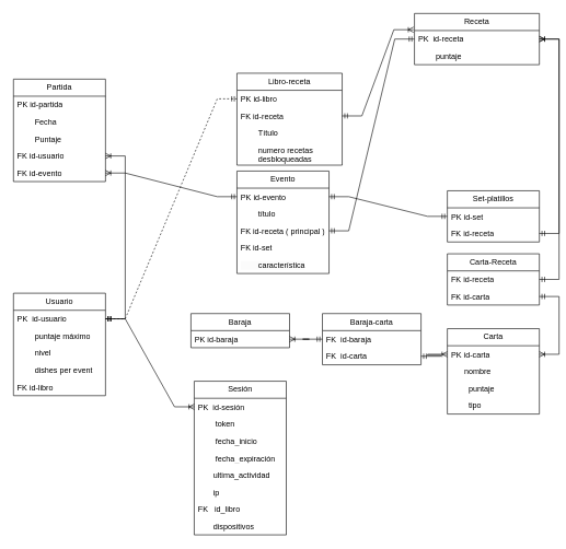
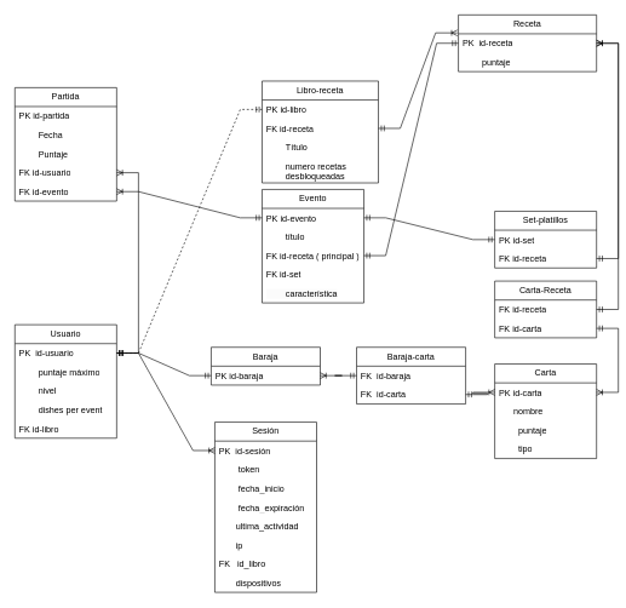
  <mxCell id="0" />
  <mxCell id="1" parent="0" />
  <mxCell id="2" value="Usuario" style="swimlane;fontStyle=0;childLayout=stackLayout;horizontal=1;startSize=26;fillColor=none;horizontalStack=0;resizeParent=1;resizeParentMax=0;resizeLast=0;collapsible=1;marginBottom=0;whiteSpace=wrap;html=1;" parent="1" vertex="1"><mxGeometry x="20" y="446" width="140" height="156" as="geometry" /></mxCell>
  <mxCell id="3" value="PK&amp;nbsp; id-usuario" style="text;strokeColor=none;fillColor=none;align=left;verticalAlign=top;spacingLeft=4;spacingRight=4;overflow=hidden;rotatable=0;points=[[0,0.5],[1,0.5]];portConstraint=eastwest;whiteSpace=wrap;html=1;" parent="2" vertex="1"><mxGeometry y="26" width="140" height="26" as="geometry" /></mxCell>
  <mxCell id="4" value="&lt;span style=&quot;white-space: pre;&quot;&gt;&#09;&lt;/span&gt;puntaje máximo" style="text;strokeColor=none;fillColor=none;align=left;verticalAlign=top;spacingLeft=4;spacingRight=4;overflow=hidden;rotatable=0;points=[[0,0.5],[1,0.5]];portConstraint=eastwest;whiteSpace=wrap;html=1;" parent="2" vertex="1"><mxGeometry y="52" width="140" height="26" as="geometry" /></mxCell>
  <mxCell id="5" value="&lt;span style=&quot;white-space: pre;&quot;&gt;&#09;&lt;/span&gt;nivel" style="text;strokeColor=none;fillColor=none;align=left;verticalAlign=top;spacingLeft=4;spacingRight=4;overflow=hidden;rotatable=0;points=[[0,0.5],[1,0.5]];portConstraint=eastwest;whiteSpace=wrap;html=1;" parent="2" vertex="1"><mxGeometry y="78" width="140" height="26" as="geometry" /></mxCell>
  <mxCell id="6" value="&lt;span style=&quot;white-space: pre;&quot;&gt;&#09;&lt;/span&gt;dishes per event" style="text;strokeColor=none;fillColor=none;align=left;verticalAlign=top;spacingLeft=4;spacingRight=4;overflow=hidden;rotatable=0;points=[[0,0.5],[1,0.5]];portConstraint=eastwest;whiteSpace=wrap;html=1;" parent="2" vertex="1"><mxGeometry y="104" width="140" height="26" as="geometry" /></mxCell>
  <mxCell id="7" value="FK id-libro" style="text;strokeColor=none;fillColor=none;align=left;verticalAlign=top;spacingLeft=4;spacingRight=4;overflow=hidden;rotatable=0;points=[[0,0.5],[1,0.5]];portConstraint=eastwest;whiteSpace=wrap;html=1;" parent="2" vertex="1"><mxGeometry y="130" width="140" height="26" as="geometry" /></mxCell>
  <mxCell id="8" value="Receta" style="swimlane;fontStyle=0;childLayout=stackLayout;horizontal=1;startSize=26;fillColor=none;horizontalStack=0;resizeParent=1;resizeParentMax=0;resizeLast=0;collapsible=1;marginBottom=0;whiteSpace=wrap;html=1;" parent="1" vertex="1"><mxGeometry x="630" y="20" width="190" height="78" as="geometry" /></mxCell>
  <mxCell id="9" value="PK&amp;nbsp; id-receta" style="text;strokeColor=none;fillColor=none;align=left;verticalAlign=top;spacingLeft=4;spacingRight=4;overflow=hidden;rotatable=0;points=[[0,0.5],[1,0.5]];portConstraint=eastwest;whiteSpace=wrap;html=1;" parent="8" vertex="1"><mxGeometry y="26" width="190" height="26" as="geometry" /></mxCell>
  <mxCell id="10" value="&lt;span style=&quot;white-space: pre;&quot;&gt;&#09;&lt;/span&gt;puntaje" style="text;strokeColor=none;fillColor=none;align=left;verticalAlign=top;spacingLeft=4;spacingRight=4;overflow=hidden;rotatable=0;points=[[0,0.5],[1,0.5]];portConstraint=eastwest;whiteSpace=wrap;html=1;" parent="8" vertex="1"><mxGeometry y="52" width="190" height="26" as="geometry" /></mxCell>
  <mxCell id="11" value="Libro-receta" style="swimlane;fontStyle=0;childLayout=stackLayout;horizontal=1;startSize=26;fillColor=none;horizontalStack=0;resizeParent=1;resizeParentMax=0;resizeLast=0;collapsible=1;marginBottom=0;whiteSpace=wrap;html=1;" parent="1" vertex="1"><mxGeometry x="360" y="111" width="160" height="140" as="geometry" /></mxCell>
  <mxCell id="12" value="PK id-libro" style="text;strokeColor=none;fillColor=none;align=left;verticalAlign=top;spacingLeft=4;spacingRight=4;overflow=hidden;rotatable=0;points=[[0,0.5],[1,0.5]];portConstraint=eastwest;whiteSpace=wrap;html=1;" parent="11" vertex="1"><mxGeometry y="26" width="160" height="26" as="geometry" /></mxCell>
  <mxCell id="13" value="FK id-receta" style="text;strokeColor=none;fillColor=none;align=left;verticalAlign=top;spacingLeft=4;spacingRight=4;overflow=hidden;rotatable=0;points=[[0,0.5],[1,0.5]];portConstraint=eastwest;whiteSpace=wrap;html=1;" parent="11" vertex="1"><mxGeometry y="52" width="160" height="26" as="geometry" /></mxCell>
  <mxCell id="14" value="&lt;span style=&quot;white-space: pre;&quot;&gt;&#09;&lt;/span&gt;Título" style="text;strokeColor=none;fillColor=none;align=left;verticalAlign=top;spacingLeft=4;spacingRight=4;overflow=hidden;rotatable=0;points=[[0,0.5],[1,0.5]];portConstraint=eastwest;whiteSpace=wrap;html=1;" parent="11" vertex="1"><mxGeometry y="78" width="160" height="26" as="geometry" /></mxCell>
  <mxCell id="15" value="&lt;span style=&quot;white-space: pre;&quot;&gt;&#09;&lt;/span&gt;numero recetas &lt;span style=&quot;white-space: pre;&quot;&gt;&#09;&lt;/span&gt;desbloqueadas" style="text;strokeColor=none;fillColor=none;align=left;verticalAlign=top;spacingLeft=4;spacingRight=4;overflow=hidden;rotatable=0;points=[[0,0.5],[1,0.5]];portConstraint=eastwest;whiteSpace=wrap;html=1;" parent="11" vertex="1"><mxGeometry y="104" width="160" height="36" as="geometry" /></mxCell>
  <mxCell id="16" value="" style="edgeStyle=entityRelationEdgeStyle;fontSize=12;html=1;endArrow=ERmandOne;startArrow=ERmandOne;rounded=0;exitX=1;exitY=0.5;exitDx=0;exitDy=0;entryX=0;entryY=0.5;entryDx=0;entryDy=0;dashed=1;" parent="1" source="3" target="12" edge="1"><mxGeometry width="100" height="100" relative="1" as="geometry"><mxPoint x="400" y="260" as="sourcePoint" /><mxPoint x="500" y="160" as="targetPoint" /></mxGeometry></mxCell>
  <mxCell id="17" value="" style="edgeStyle=entityRelationEdgeStyle;fontSize=12;html=1;endArrow=ERoneToMany;startArrow=ERmandOne;rounded=0;exitX=1;exitY=0.5;exitDx=0;exitDy=0;entryX=-0.007;entryY=-0.049;entryDx=0;entryDy=0;entryPerimeter=0;" parent="1" source="13" target="9" edge="1"><mxGeometry width="100" height="100" relative="1" as="geometry"><mxPoint x="460" y="260" as="sourcePoint" /><mxPoint x="560" y="160" as="targetPoint" /></mxGeometry></mxCell>
  <mxCell id="18" value="Baraja" style="swimlane;fontStyle=0;childLayout=stackLayout;horizontal=1;startSize=26;fillColor=none;horizontalStack=0;resizeParent=1;resizeParentMax=0;resizeLast=0;collapsible=1;marginBottom=0;whiteSpace=wrap;html=1;" parent="1" vertex="1"><mxGeometry x="290" y="477" width="150" height="52" as="geometry" /></mxCell>
  <mxCell id="19" value="PK id-baraja" style="text;strokeColor=none;fillColor=none;align=left;verticalAlign=top;spacingLeft=4;spacingRight=4;overflow=hidden;rotatable=0;points=[[0,0.5],[1,0.5]];portConstraint=eastwest;whiteSpace=wrap;html=1;" parent="18" vertex="1"><mxGeometry y="26" width="150" height="26" as="geometry" /></mxCell>
  <mxCell id="20" value="Carta" style="swimlane;fontStyle=0;childLayout=stackLayout;horizontal=1;startSize=26;fillColor=none;horizontalStack=0;resizeParent=1;resizeParentMax=0;resizeLast=0;collapsible=1;marginBottom=0;whiteSpace=wrap;html=1;" parent="1" vertex="1"><mxGeometry x="680" y="500" width="140" height="130" as="geometry" /></mxCell>
  <mxCell id="21" value="PK id-carta" style="text;strokeColor=none;fillColor=none;align=left;verticalAlign=top;spacingLeft=4;spacingRight=4;overflow=hidden;rotatable=0;points=[[0,0.5],[1,0.5]];portConstraint=eastwest;whiteSpace=wrap;html=1;" parent="20" vertex="1"><mxGeometry y="26" width="140" height="26" as="geometry" /></mxCell>
  <mxCell id="22" value="&amp;nbsp; &amp;nbsp; &amp;nbsp; nombre" style="text;strokeColor=none;fillColor=none;align=left;verticalAlign=top;spacingLeft=4;spacingRight=4;overflow=hidden;rotatable=0;points=[[0,0.5],[1,0.5]];portConstraint=eastwest;whiteSpace=wrap;html=1;" parent="20" vertex="1"><mxGeometry y="52" width="140" height="26" as="geometry" /></mxCell>
  <mxCell id="23" value="&lt;span style=&quot;white-space: pre;&quot;&gt;&#09;&lt;/span&gt;puntaje" style="text;strokeColor=none;fillColor=none;align=left;verticalAlign=top;spacingLeft=4;spacingRight=4;overflow=hidden;rotatable=0;points=[[0,0.5],[1,0.5]];portConstraint=eastwest;whiteSpace=wrap;html=1;" parent="20" vertex="1"><mxGeometry y="78" width="140" height="26" as="geometry" /></mxCell>
  <mxCell id="24" value="&lt;span style=&quot;white-space: pre;&quot;&gt;&#09;&lt;/span&gt;tipo" style="text;strokeColor=none;fillColor=none;align=left;verticalAlign=top;spacingLeft=4;spacingRight=4;overflow=hidden;rotatable=0;points=[[0,0.5],[1,0.5]];portConstraint=eastwest;whiteSpace=wrap;html=1;" parent="20" vertex="1"><mxGeometry y="104" width="140" height="26" as="geometry" /></mxCell>
  <mxCell id="25" value="Carta-Receta" style="swimlane;fontStyle=0;childLayout=stackLayout;horizontal=1;startSize=26;fillColor=none;horizontalStack=0;resizeParent=1;resizeParentMax=0;resizeLast=0;collapsible=1;marginBottom=0;whiteSpace=wrap;html=1;" parent="1" vertex="1"><mxGeometry x="680" y="386" width="140" height="78" as="geometry" /></mxCell>
  <mxCell id="26" value="FK id-receta" style="text;strokeColor=none;fillColor=none;align=left;verticalAlign=top;spacingLeft=4;spacingRight=4;overflow=hidden;rotatable=0;points=[[0,0.5],[1,0.5]];portConstraint=eastwest;whiteSpace=wrap;html=1;" parent="25" vertex="1"><mxGeometry y="26" width="140" height="26" as="geometry" /></mxCell>
  <mxCell id="27" value="FK id-carta" style="text;strokeColor=none;fillColor=none;align=left;verticalAlign=top;spacingLeft=4;spacingRight=4;overflow=hidden;rotatable=0;points=[[0,0.5],[1,0.5]];portConstraint=eastwest;whiteSpace=wrap;html=1;" parent="25" vertex="1"><mxGeometry y="52" width="140" height="26" as="geometry" /></mxCell>
  <mxCell id="28" value="" style="edgeStyle=entityRelationEdgeStyle;fontSize=12;html=1;endArrow=ERoneToMany;startArrow=ERmandOne;rounded=0;exitX=1;exitY=0.5;exitDx=0;exitDy=0;" parent="1" source="26" target="9" edge="1"><mxGeometry width="100" height="100" relative="1" as="geometry"><mxPoint x="720" y="316" as="sourcePoint" /><mxPoint x="800" y="240" as="targetPoint" /></mxGeometry></mxCell>
  <mxCell id="29" value="" style="edgeStyle=entityRelationEdgeStyle;fontSize=12;html=1;endArrow=ERoneToMany;startArrow=ERmandOne;rounded=0;exitX=1;exitY=0.5;exitDx=0;exitDy=0;entryX=1;entryY=0.5;entryDx=0;entryDy=0;" parent="1" source="27" target="21" edge="1"><mxGeometry width="100" height="100" relative="1" as="geometry"><mxPoint x="840" y="510" as="sourcePoint" /><mxPoint x="840" y="390" as="targetPoint" /></mxGeometry></mxCell>
  <mxCell id="30" value="" style="edgeStyle=entityRelationEdgeStyle;fontSize=12;html=1;endArrow=ERoneToMany;startArrow=ERmandOne;rounded=0;exitX=1;exitY=0.5;exitDx=0;exitDy=0;entryX=0;entryY=0.5;entryDx=0;entryDy=0;" parent="1" source="53" target="21" edge="1"><mxGeometry width="100" height="100" relative="1" as="geometry"><mxPoint x="510" y="485" as="sourcePoint" /><mxPoint x="620" y="480" as="targetPoint" /></mxGeometry></mxCell>
+ <mxCell id="31" value="" style="edgeStyle=entityRelationEdgeStyle;fontSize=12;html=1;endArrow=ERmandOne;startArrow=ERmandOne;rounded=0;exitX=1;exitY=0.5;exitDx=0;exitDy=0;entryX=0;entryY=0.5;entryDx=0;entryDy=0;" parent="1" source="3" target="19" edge="1"><mxGeometry width="100" height="100" relative="1" as="geometry"><mxPoint x="330" y="290" as="sourcePoint" /><mxPoint x="390" y="290" as="targetPoint" /></mxGeometry></mxCell>
  <mxCell id="32" value="Partida" style="swimlane;fontStyle=0;childLayout=stackLayout;horizontal=1;startSize=26;fillColor=none;horizontalStack=0;resizeParent=1;resizeParentMax=0;resizeLast=0;collapsible=1;marginBottom=0;whiteSpace=wrap;html=1;" parent="1" vertex="1"><mxGeometry x="20" width="140" height="156" as="geometry" y="120" /></mxCell>
  <mxCell id="33" value="PK id-partida" style="text;strokeColor=none;fillColor=none;align=left;verticalAlign=top;spacingLeft=4;spacingRight=4;overflow=hidden;rotatable=0;points=[[0,0.5],[1,0.5]];portConstraint=eastwest;whiteSpace=wrap;html=1;" parent="32" vertex="1"><mxGeometry y="26" width="140" height="26" as="geometry" /></mxCell>
  <mxCell id="34" value="&lt;span style=&quot;white-space: pre;&quot;&gt;&#09;&lt;/span&gt;Fecha" style="text;strokeColor=none;fillColor=none;align=left;verticalAlign=top;spacingLeft=4;spacingRight=4;overflow=hidden;rotatable=0;points=[[0,0.5],[1,0.5]];portConstraint=eastwest;whiteSpace=wrap;html=1;" parent="32" vertex="1"><mxGeometry y="52" width="140" height="26" as="geometry" /></mxCell>
  <mxCell id="35" value="&lt;span style=&quot;white-space: pre;&quot;&gt;&#09;&lt;/span&gt;Puntaje" style="text;strokeColor=none;fillColor=none;align=left;verticalAlign=top;spacingLeft=4;spacingRight=4;overflow=hidden;rotatable=0;points=[[0,0.5],[1,0.5]];portConstraint=eastwest;whiteSpace=wrap;html=1;" parent="32" vertex="1"><mxGeometry y="78" width="140" height="26" as="geometry" /></mxCell>
  <mxCell id="36" value="FK id-usuario" style="text;strokeColor=none;fillColor=none;align=left;verticalAlign=top;spacingLeft=4;spacingRight=4;overflow=hidden;rotatable=0;points=[[0,0.5],[1,0.5]];portConstraint=eastwest;whiteSpace=wrap;html=1;" parent="32" vertex="1"><mxGeometry y="104" width="140" height="26" as="geometry" /></mxCell>
  <mxCell id="37" value="FK id-evento" style="text;strokeColor=none;fillColor=none;align=left;verticalAlign=top;spacingLeft=4;spacingRight=4;overflow=hidden;rotatable=0;points=[[0,0.5],[1,0.5]];portConstraint=eastwest;whiteSpace=wrap;html=1;" parent="32" vertex="1"><mxGeometry y="130" width="140" height="26" as="geometry" /></mxCell>
  <mxCell id="38" value="Evento" style="swimlane;fontStyle=0;childLayout=stackLayout;horizontal=1;startSize=26;fillColor=none;horizontalStack=0;resizeParent=1;resizeParentMax=0;resizeLast=0;collapsible=1;marginBottom=0;whiteSpace=wrap;html=1;" parent="1" vertex="1"><mxGeometry x="360" y="260" width="140" height="156" as="geometry" /></mxCell>
  <mxCell id="39" value="PK id-evento" style="text;strokeColor=none;fillColor=none;align=left;verticalAlign=top;spacingLeft=4;spacingRight=4;overflow=hidden;rotatable=0;points=[[0,0.5],[1,0.5]];portConstraint=eastwest;whiteSpace=wrap;html=1;" parent="38" vertex="1"><mxGeometry y="26" width="140" height="26" as="geometry" /></mxCell>
  <mxCell id="40" value="&lt;span style=&quot;white-space: pre;&quot;&gt;&#09;&lt;/span&gt;título" style="text;strokeColor=none;fillColor=none;align=left;verticalAlign=top;spacingLeft=4;spacingRight=4;overflow=hidden;rotatable=0;points=[[0,0.5],[1,0.5]];portConstraint=eastwest;whiteSpace=wrap;html=1;" parent="38" vertex="1"><mxGeometry y="52" width="140" height="26" as="geometry" /></mxCell>
  <mxCell id="41" value="FK id-receta ( principal )" style="text;strokeColor=none;fillColor=none;align=left;verticalAlign=top;spacingLeft=4;spacingRight=4;overflow=hidden;rotatable=0;points=[[0,0.5],[1,0.5]];portConstraint=eastwest;whiteSpace=wrap;html=1;" parent="38" vertex="1"><mxGeometry y="78" width="140" height="26" as="geometry" /></mxCell>
  <mxCell id="42" value="FK id-set" style="text;strokeColor=none;fillColor=none;align=left;verticalAlign=top;spacingLeft=4;spacingRight=4;overflow=hidden;rotatable=0;points=[[0,0.5],[1,0.5]];portConstraint=eastwest;whiteSpace=wrap;html=1;" parent="38" vertex="1"><mxGeometry y="104" width="140" height="26" as="geometry" /></mxCell>
  <mxCell id="43" value="&lt;span style=&quot;color: rgb(0, 0, 0); font-family: Helvetica; font-size: 12px; font-style: normal; font-variant-ligatures: normal; font-variant-caps: normal; font-weight: 400; letter-spacing: normal; orphans: 2; text-align: left; text-indent: 0px; text-transform: none; widows: 2; word-spacing: 0px; -webkit-text-stroke-width: 0px; white-space: normal; background-color: rgb(251, 251, 251); text-decoration-thickness: initial; text-decoration-style: initial; text-decoration-color: initial; display: inline !important; float: none;&quot;&gt;&lt;span style=&quot;white-space: pre;&quot;&gt;&#09;&lt;/span&gt;característica&lt;/span&gt;" style="text;strokeColor=none;fillColor=none;align=left;verticalAlign=top;spacingLeft=4;spacingRight=4;overflow=hidden;rotatable=0;points=[[0,0.5],[1,0.5]];portConstraint=eastwest;whiteSpace=wrap;html=1;" parent="38" vertex="1"><mxGeometry y="130" width="140" height="26" as="geometry" /></mxCell>
  <mxCell id="44" value="" style="edgeStyle=entityRelationEdgeStyle;fontSize=12;html=1;endArrow=ERoneToMany;startArrow=ERmandOne;rounded=0;entryX=1;entryY=0.5;entryDx=0;entryDy=0;exitX=0;exitY=0.5;exitDx=0;exitDy=0;" parent="1" source="39" target="37" edge="1"><mxGeometry width="100" height="100" relative="1" as="geometry"><mxPoint x="0" y="357" as="sourcePoint" /><mxPoint x="90" y="437" as="targetPoint" /></mxGeometry></mxCell>
  <mxCell id="45" value="" style="edgeStyle=entityRelationEdgeStyle;fontSize=12;html=1;endArrow=ERmandOne;startArrow=ERmandOne;rounded=0;exitX=1;exitY=0.5;exitDx=0;exitDy=0;entryX=0;entryY=0.5;entryDx=0;entryDy=0;" parent="1" source="41" target="9" edge="1"><mxGeometry width="100" height="100" relative="1" as="geometry"><mxPoint x="520" y="410" as="sourcePoint" /><mxPoint x="620" y="310" as="targetPoint" /></mxGeometry></mxCell>
  <mxCell id="46" value="Set-platillos" style="swimlane;fontStyle=0;childLayout=stackLayout;horizontal=1;startSize=26;fillColor=none;horizontalStack=0;resizeParent=1;resizeParentMax=0;resizeLast=0;collapsible=1;marginBottom=0;whiteSpace=wrap;html=1;" parent="1" vertex="1"><mxGeometry x="680" y="290" width="140" height="78" as="geometry" /></mxCell>
  <mxCell id="47" value="PK id-set" style="text;strokeColor=none;fillColor=none;align=left;verticalAlign=top;spacingLeft=4;spacingRight=4;overflow=hidden;rotatable=0;points=[[0,0.5],[1,0.5]];portConstraint=eastwest;whiteSpace=wrap;html=1;" parent="46" vertex="1"><mxGeometry y="26" width="140" height="26" as="geometry" /></mxCell>
  <mxCell id="48" value="FK id-receta" style="text;strokeColor=none;fillColor=none;align=left;verticalAlign=top;spacingLeft=4;spacingRight=4;overflow=hidden;rotatable=0;points=[[0,0.5],[1,0.5]];portConstraint=eastwest;whiteSpace=wrap;html=1;" parent="46" vertex="1"><mxGeometry y="52" width="140" height="26" as="geometry" /></mxCell>
  <mxCell id="49" value="" style="edgeStyle=entityRelationEdgeStyle;fontSize=12;html=1;endArrow=ERmandOne;startArrow=ERmandOne;rounded=0;exitX=1;exitY=0.5;exitDx=0;exitDy=0;entryX=0;entryY=0.5;entryDx=0;entryDy=0;" parent="1" source="39" target="47" edge="1"><mxGeometry width="100" height="100" relative="1" as="geometry"><mxPoint x="580" y="264" as="sourcePoint" /><mxPoint x="640" y="228" as="targetPoint" /></mxGeometry></mxCell>
  <mxCell id="50" value="" style="edgeStyle=entityRelationEdgeStyle;fontSize=12;html=1;endArrow=ERoneToMany;startArrow=ERmandOne;rounded=0;exitX=1;exitY=0.5;exitDx=0;exitDy=0;entryX=1;entryY=0.5;entryDx=0;entryDy=0;" parent="1" source="48" target="9" edge="1"><mxGeometry width="100" height="100" relative="1" as="geometry"><mxPoint x="890" y="309" as="sourcePoint" /><mxPoint x="930" y="200" as="targetPoint" /></mxGeometry></mxCell>
  <mxCell id="51" value="Baraja-carta" style="swimlane;fontStyle=0;childLayout=stackLayout;horizontal=1;startSize=26;fillColor=none;horizontalStack=0;resizeParent=1;resizeParentMax=0;resizeLast=0;collapsible=1;marginBottom=0;whiteSpace=wrap;html=1;" parent="1" vertex="1"><mxGeometry x="490" y="477" width="150" height="78" as="geometry" /></mxCell>
  <mxCell id="52" value="FK&amp;nbsp; id-baraja" style="text;strokeColor=none;fillColor=none;align=left;verticalAlign=top;spacingLeft=4;spacingRight=4;overflow=hidden;rotatable=0;points=[[0,0.5],[1,0.5]];portConstraint=eastwest;whiteSpace=wrap;html=1;" parent="51" vertex="1"><mxGeometry y="26" width="150" height="26" as="geometry" /></mxCell>
  <mxCell id="53" value="FK&amp;nbsp; id-carta" style="text;strokeColor=none;fillColor=none;align=left;verticalAlign=top;spacingLeft=4;spacingRight=4;overflow=hidden;rotatable=0;points=[[0,0.5],[1,0.5]];portConstraint=eastwest;whiteSpace=wrap;html=1;" parent="51" vertex="1"><mxGeometry y="52" width="150" height="26" as="geometry" /></mxCell>
  <mxCell id="54" value="" style="edgeStyle=entityRelationEdgeStyle;fontSize=12;html=1;endArrow=ERoneToMany;startArrow=ERmandOne;rounded=0;entryX=1;entryY=0.5;entryDx=0;entryDy=0;exitX=0;exitY=0.5;exitDx=0;exitDy=0;" parent="1" source="52" target="19" edge="1"><mxGeometry width="100" height="100" relative="1" as="geometry"><mxPoint x="470" y="570" as="sourcePoint" /><mxPoint x="350" y="540" as="targetPoint" /><Array as="points"><mxPoint x="250" y="570" /></Array></mxGeometry></mxCell>
  <mxCell id="55" value="" style="edgeStyle=entityRelationEdgeStyle;fontSize=12;html=1;endArrow=ERoneToMany;startArrow=ERmandOne;rounded=0;entryX=1;entryY=0.5;entryDx=0;entryDy=0;exitX=1;exitY=0.5;exitDx=0;exitDy=0;" parent="1" source="3" target="36" edge="1"><mxGeometry width="100" height="100" relative="1" as="geometry"><mxPoint x="130" y="400" as="sourcePoint" /><mxPoint x="-60" y="404" as="targetPoint" /></mxGeometry></mxCell>
  <mxCell id="56" value="Sesión" style="swimlane;fontStyle=0;childLayout=stackLayout;horizontal=1;startSize=26;fillColor=none;horizontalStack=0;resizeParent=1;resizeParentMax=0;resizeLast=0;collapsible=1;marginBottom=0;whiteSpace=wrap;html=1;" vertex="1" parent="1"><mxGeometry x="295" y="580" width="140" height="234" as="geometry" /></mxCell>
  <mxCell id="57" value="PK&amp;nbsp; id-sesión" style="text;strokeColor=none;fillColor=none;align=left;verticalAlign=top;spacingLeft=4;spacingRight=4;overflow=hidden;rotatable=0;points=[[0,0.5],[1,0.5]];portConstraint=eastwest;whiteSpace=wrap;html=1;" vertex="1" parent="56"><mxGeometry y="26" width="140" height="26" as="geometry" /></mxCell>
  <mxCell id="58" value="&lt;span style=&quot;white-space: pre;&quot;&gt;&#09;&lt;/span&gt;token" style="text;strokeColor=none;fillColor=none;align=left;verticalAlign=top;spacingLeft=4;spacingRight=4;overflow=hidden;rotatable=0;points=[[0,0.5],[1,0.5]];portConstraint=eastwest;whiteSpace=wrap;html=1;" vertex="1" parent="56"><mxGeometry y="52" width="140" height="26" as="geometry" /></mxCell>
  <mxCell id="59" value="&lt;span style=&quot;white-space: pre;&quot;&gt;&#09;&lt;/span&gt;fecha_inicio" style="text;strokeColor=none;fillColor=none;align=left;verticalAlign=top;spacingLeft=4;spacingRight=4;overflow=hidden;rotatable=0;points=[[0,0.5],[1,0.5]];portConstraint=eastwest;whiteSpace=wrap;html=1;" vertex="1" parent="56"><mxGeometry y="78" width="140" height="26" as="geometry" /></mxCell>
  <mxCell id="60" value="&lt;span style=&quot;white-space: pre;&quot;&gt;&#09;&lt;/span&gt;fecha_expiración" style="text;strokeColor=none;fillColor=none;align=left;verticalAlign=top;spacingLeft=4;spacingRight=4;overflow=hidden;rotatable=0;points=[[0,0.5],[1,0.5]];portConstraint=eastwest;whiteSpace=wrap;html=1;" vertex="1" parent="56"><mxGeometry y="104" width="140" height="26" as="geometry" /></mxCell>
  <mxCell id="61" value="&amp;nbsp; &amp;nbsp; &amp;nbsp; &amp;nbsp;ultima_actividad" style="text;strokeColor=none;fillColor=none;align=left;verticalAlign=top;spacingLeft=4;spacingRight=4;overflow=hidden;rotatable=0;points=[[0,0.5],[1,0.5]];portConstraint=eastwest;whiteSpace=wrap;html=1;" vertex="1" parent="56"><mxGeometry y="130" width="140" height="26" as="geometry" /></mxCell>
  <mxCell id="62" value="&amp;nbsp; &amp;nbsp; &amp;nbsp; &amp;nbsp;ip" style="text;strokeColor=none;fillColor=none;align=left;verticalAlign=top;spacingLeft=4;spacingRight=4;overflow=hidden;rotatable=0;points=[[0,0.5],[1,0.5]];portConstraint=eastwest;whiteSpace=wrap;html=1;" vertex="1" parent="56"><mxGeometry y="156" width="140" height="26" as="geometry" /></mxCell>
  <mxCell id="63" value="FK&amp;nbsp; &amp;nbsp;id_libro" style="text;strokeColor=none;fillColor=none;align=left;verticalAlign=top;spacingLeft=4;spacingRight=4;overflow=hidden;rotatable=0;points=[[0,0.5],[1,0.5]];portConstraint=eastwest;whiteSpace=wrap;html=1;" vertex="1" parent="56"><mxGeometry y="182" width="140" height="26" as="geometry" /></mxCell>
  <mxCell id="64" value="&amp;nbsp; &amp;nbsp; &amp;nbsp; &amp;nbsp;dispositivos" style="text;strokeColor=none;fillColor=none;align=left;verticalAlign=top;spacingLeft=4;spacingRight=4;overflow=hidden;rotatable=0;points=[[0,0.5],[1,0.5]];portConstraint=eastwest;whiteSpace=wrap;html=1;" vertex="1" parent="56"><mxGeometry y="208" width="140" height="26" as="geometry" /></mxCell>
  <mxCell id="65" value="" style="edgeStyle=entityRelationEdgeStyle;fontSize=12;html=1;endArrow=ERoneToMany;startArrow=ERmandOne;rounded=0;entryX=0;entryY=0.5;entryDx=0;entryDy=0;" edge="1" parent="1" source="3" target="57"><mxGeometry width="100" height="100" relative="1" as="geometry"><mxPoint x="220" y="814" as="sourcePoint" /><mxPoint x="230" y="620" as="targetPoint" /></mxGeometry></mxCell>
